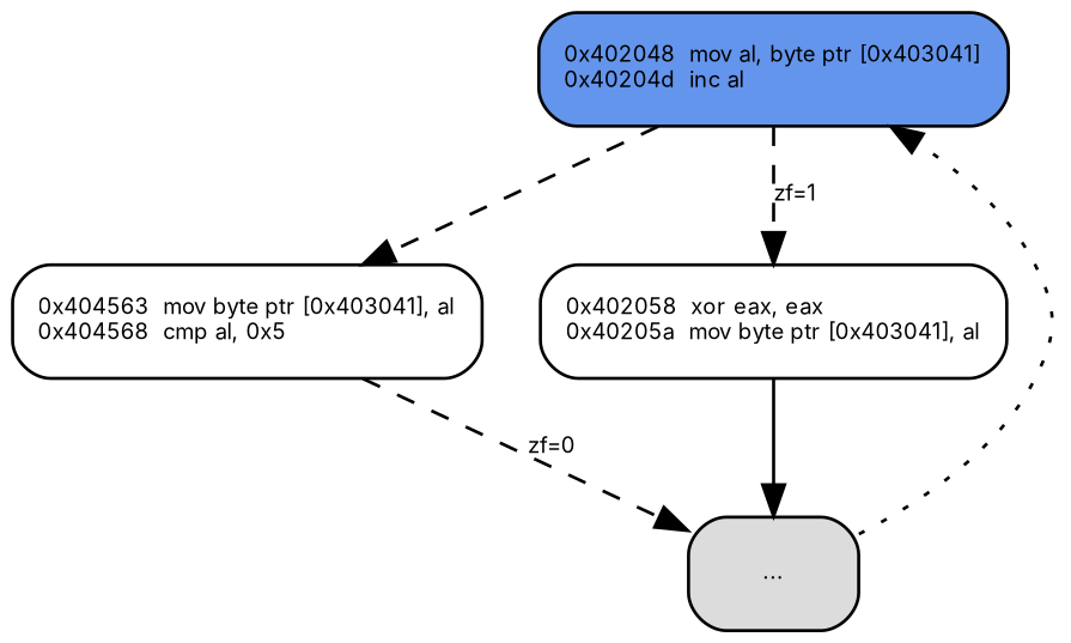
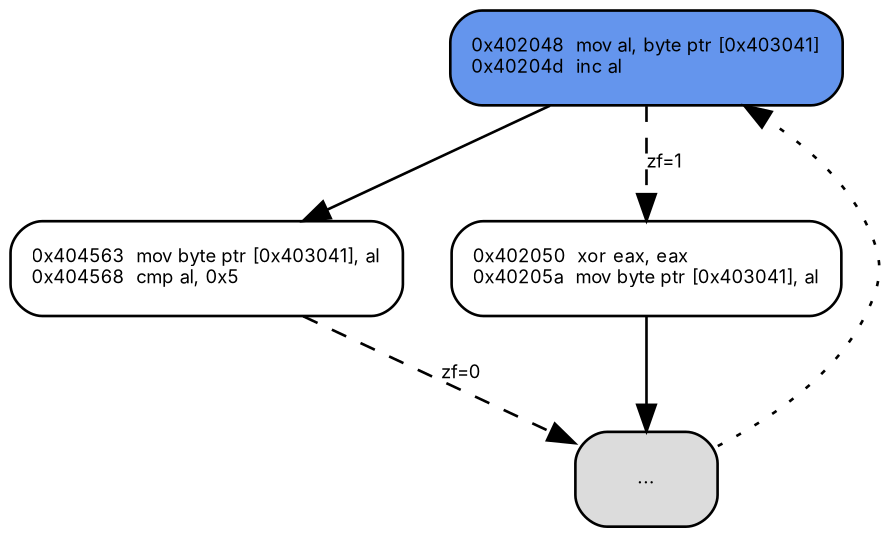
  digraph {
    fontname=Inter
    node [fontname=Inter fontsize=7 shape=box style="rounded,filled"]
    edge [fontname=Inter fontsize=7 style=solid]
    n1 [fillcolor=cornflowerblue label="0x402048  mov al, byte ptr [0x403041]\l0x40204d  inc al\l"]
    n2 [label="0x404563  mov byte ptr [0x403041], al\l0x404568  cmp al, 0x5\l" style=rounded]
-   n3 [label="0x402058  xor eax, eax\l0x40205a  mov byte ptr [0x403041], al\l" style=rounded]
+   n3 [label="0x402050  xor eax, eax\l0x40205a  mov byte ptr [0x403041], al\l" style=rounded]
    n4 [fillcolor=gainsboro label="..."]
-   n1 -> n2 [style=dashed]
+   n1 -> n2
    n1 -> n3 [label="zf=1" style=dashed]
    n2 -> n4 [label="zf=0" style=dashed]
    n3 -> n4
    n4 -> n1 [style=dotted]
  }
